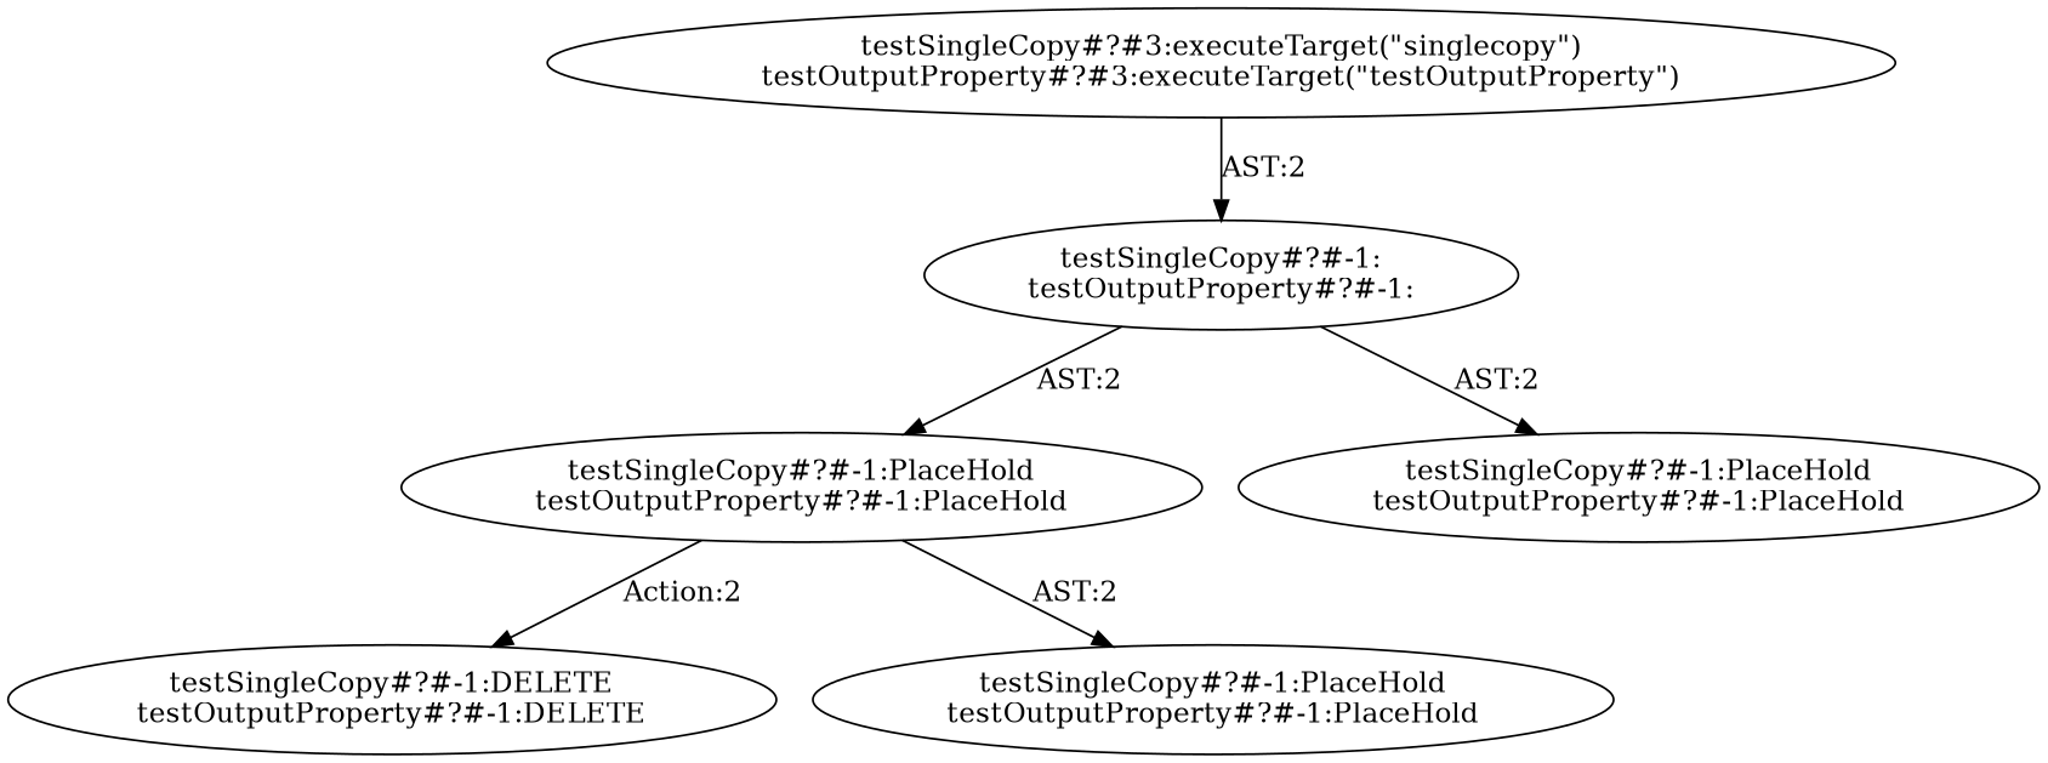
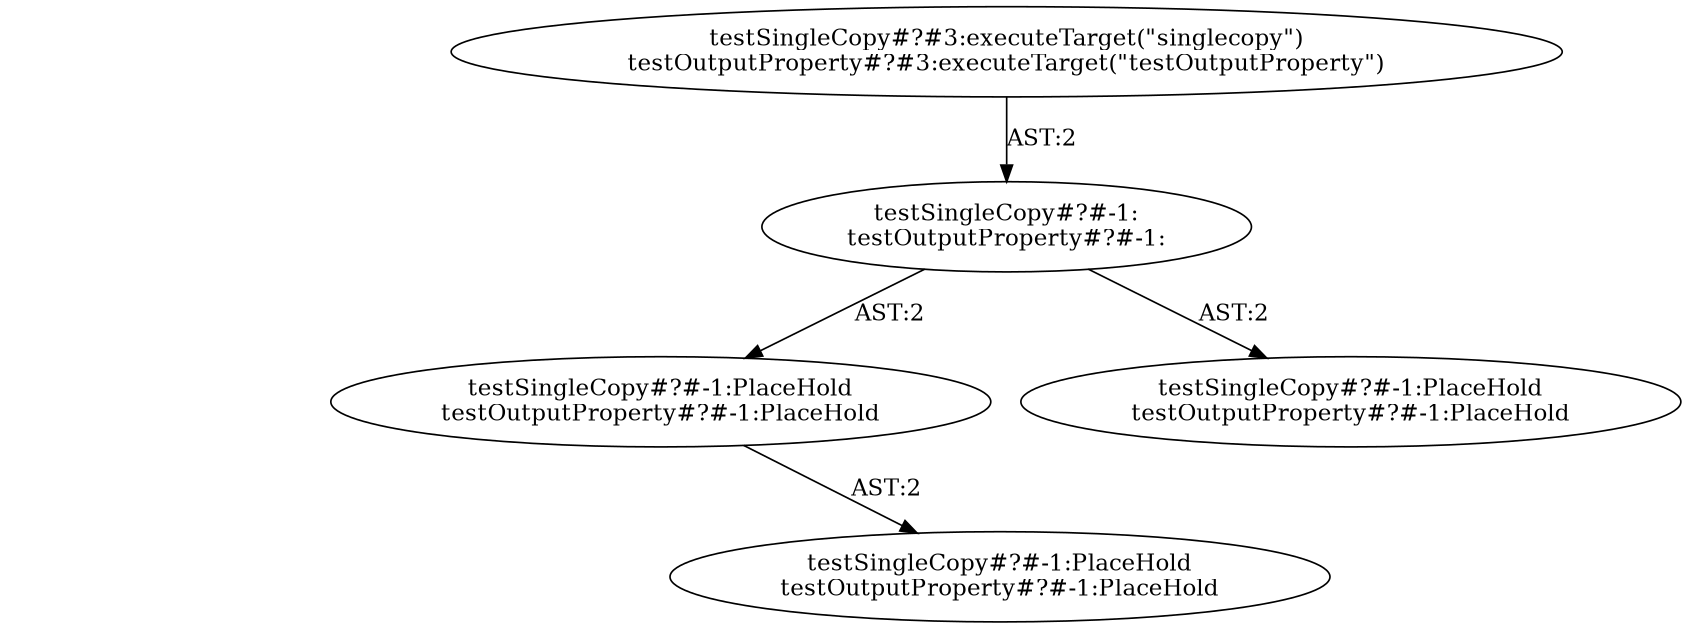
  digraph {
    node [shape=ellipse]
-   n1 [label="testSingleCopy#?#-1:DELETE\ntestOutputProperty#?#-1:DELETE"]
    n2 [label="testSingleCopy#?#-1:PlaceHold\ntestOutputProperty#?#-1:PlaceHold"]
    n3 [label="testSingleCopy#?#-1:PlaceHold\ntestOutputProperty#?#-1:PlaceHold"]
    n4 [label="testSingleCopy#?#-1:\ntestOutputProperty#?#-1:"]
    n5 [label="testSingleCopy#?#-1:PlaceHold\ntestOutputProperty#?#-1:PlaceHold"]
    n6 [label="testSingleCopy#?#3:executeTarget(\"singlecopy\")\ntestOutputProperty#?#3:executeTarget(\"testOutputProperty\")"]
-   n2 -> n1 [label="Action:2"]
    n2 -> n3 [label="AST:2"]
    n4 -> n2 [label="AST:2"]
    n4 -> n5 [label="AST:2"]
    n6 -> n4 [label="AST:2"]
  }
